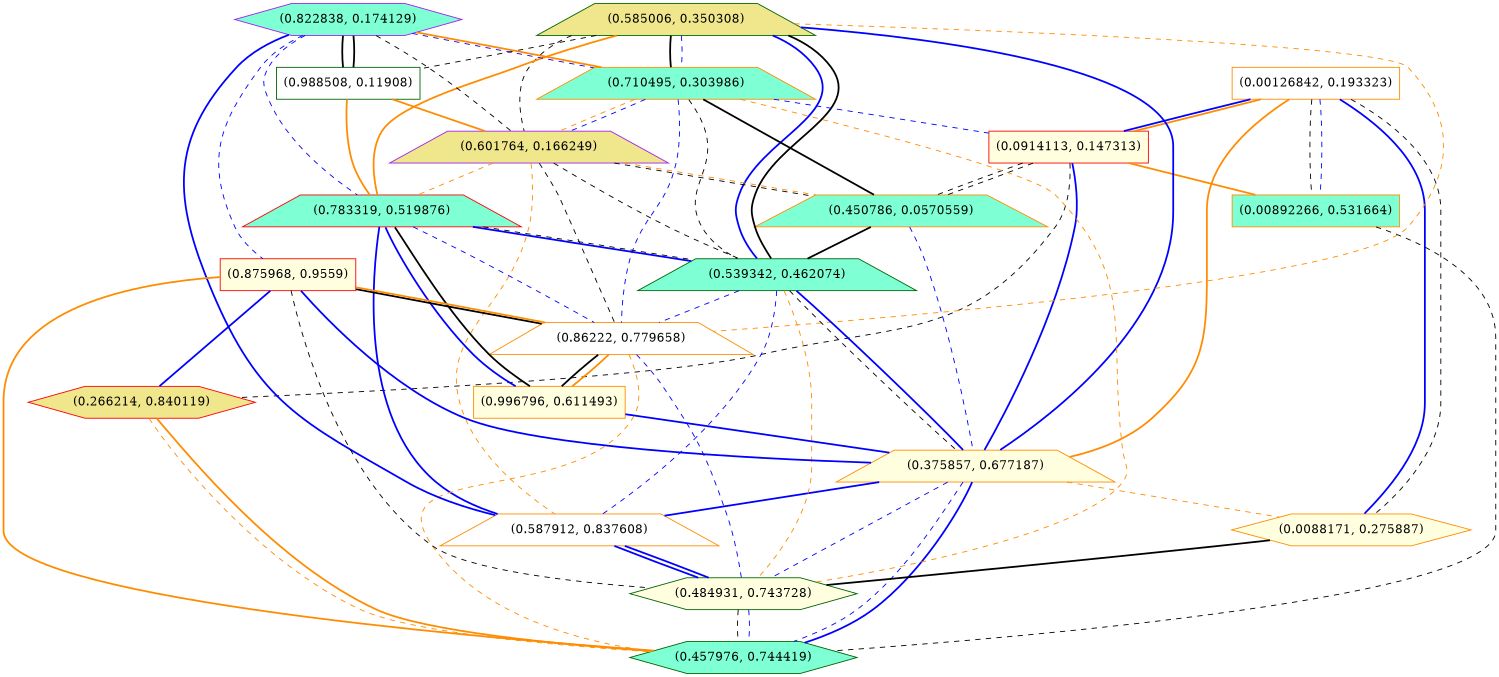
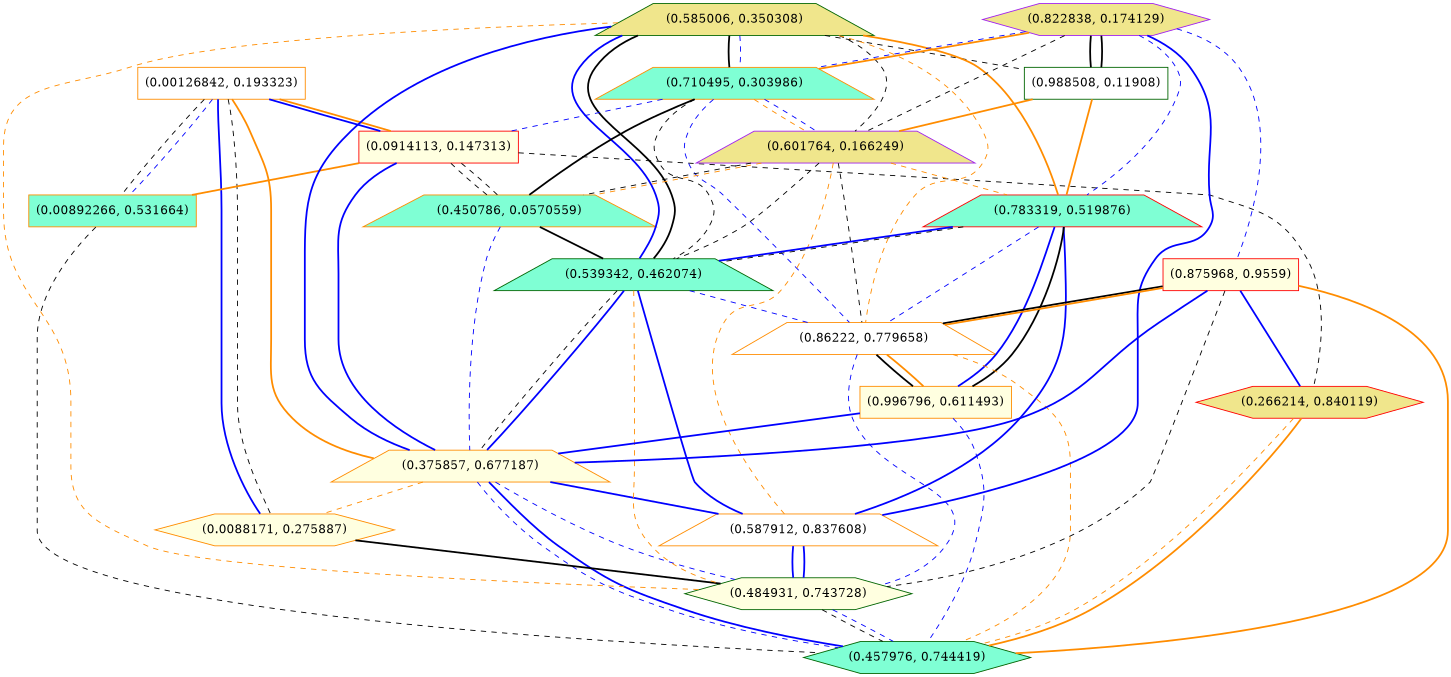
  graph {
    node [color=darkorange fillcolor=aquamarine shape=trapezium style=filled]
    edge [color=blue style=dashed]
    n1 [fillcolor=white label="(0.00126842, 0.193323)" shape=box]
    n2 [color=red fillcolor=lightyellow label="(0.0914113, 0.147313)" shape=box]
    n3 [label="(0.00892266, 0.531664)" shape=box]
    n4 [fillcolor=lightyellow label="(0.375857, 0.677187)"]
    n5 [fillcolor=lightyellow label="(0.0088171, 0.275887)" shape=hexagon]
    n6 [label="(0.450786, 0.0570559)"]
    n7 [color=red fillcolor=khaki label="(0.266214, 0.840119)" shape=hexagon]
    n8 [color=darkgreen label="(0.457976, 0.744419)" shape=hexagon]
    n9 [color=darkgreen fillcolor=lightyellow label="(0.484931, 0.743728)" shape=hexagon]
    n10 [fillcolor=white label="(0.587912, 0.837608)"]
    n11 [color=darkgreen fillcolor=khaki label="(0.585006, 0.350308)"]
    n12 [label="(0.710495, 0.303986)"]
    n13 [color=darkgreen fillcolor=white label="(0.988508, 0.11908)" shape=box]
    n14 [color=purple fillcolor=khaki label="(0.601764, 0.166249)"]
    n15 [color=red label="(0.783319, 0.519876)"]
    n16 [color=darkgreen label="(0.539342, 0.462074)"]
    n17 [fillcolor=white label="(0.86222, 0.779658)"]
    n18 [fillcolor=lightyellow label="(0.996796, 0.611493)" shape=box]
-   n19 [color=purple label="(0.822838, 0.174129)" shape=hexagon]
+   n19 [color=purple fillcolor=khaki label="(0.822838, 0.174129)" shape=hexagon]
    n20 [color=red fillcolor=lightyellow label="(0.875968, 0.9559)" shape=box]
    n1 -- n2 [style=bold]
    n1 -- n2 [color=darkorange style=bold]
    n1 -- n3 [color=black]
    n1 -- n3
    n1 -- n4 [color=darkorange style=bold]
    n1 -- n5 [style=bold]
    n1 -- n5 [color=black]
    n2 -- n3 [color=darkorange style=bold]
    n2 -- n4 [style=bold]
    n2 -- n6 [color=black]
    n2 -- n6 [color=black]
    n2 -- n7 [color=black]
    n3 -- n8 [color=black]
    n4 -- n5 [color=darkorange]
    n4 -- n8
    n4 -- n8 [style=bold]
    n4 -- n9
    n4 -- n10 [style=bold]
    n5 -- n9 [color=black style=bold]
    n6 -- n4
    n6 -- n16 [color=black style=bold]
    n7 -- n8 [color=darkorange]
    n7 -- n8 [color=darkorange style=bold]
    n9 -- n8 [color=black]
    n9 -- n8
    n10 -- n9 [style=bold]
    n10 -- n9 [style=bold]
    n11 -- n4 [style=bold]
-   n12 -- n9 [color=darkorange]
+   n11 -- n9 [color=darkorange]
    n11 -- n12 [color=black style=bold]
    n11 -- n12
    n11 -- n13 [color=black]
    n11 -- n14 [color=black]
    n11 -- n15 [color=darkorange style=bold]
    n11 -- n16 [style=bold]
    n11 -- n16 [color=black style=bold]
    n11 -- n17 [color=darkorange]
    n12 -- n2
    n12 -- n6 [color=black style=bold]
    n12 -- n14 [color=darkorange]
    n12 -- n14
    n12 -- n16 [color=black]
    n12 -- n17
    n13 -- n14 [color=darkorange style=bold]
    n13 -- n15 [color=darkorange style=bold]
    n14 -- n6 [color=black]
    n14 -- n6 [color=darkorange]
    n14 -- n10 [color=darkorange]
    n14 -- n15 [color=darkorange]
    n14 -- n16 [color=black]
    n14 -- n17 [color=black]
    n15 -- n10 [style=bold]
    n15 -- n16 [style=bold]
    n15 -- n16 [color=black]
    n15 -- n17
    n15 -- n18 [style=bold]
    n15 -- n18 [color=black style=bold]
    n16 -- n4 [color=black]
    n16 -- n4 [style=bold]
    n16 -- n9 [color=darkorange]
-   n16 -- n10
+   n16 -- n10 [style=bold]
    n16 -- n17
    n17 -- n8 [color=darkorange]
    n17 -- n9
    n17 -- n18 [color=black style=bold]
    n17 -- n18 [color=darkorange style=bold]
    n18 -- n4 [style=bold]
+   n18 -- n8
    n19 -- n10 [style=bold]
    n19 -- n12
    n19 -- n12 [color=darkorange style=bold]
    n19 -- n13 [color=black style=bold]
    n19 -- n13 [color=black style=bold]
    n19 -- n14 [color=black]
    n19 -- n15
    n19 -- n20
    n20 -- n4 [style=bold]
    n20 -- n7 [style=bold]
    n20 -- n8 [color=darkorange style=bold]
    n20 -- n9 [color=black]
    n20 -- n17 [color=black style=bold]
    n20 -- n17 [color=darkorange style=bold]
  }
